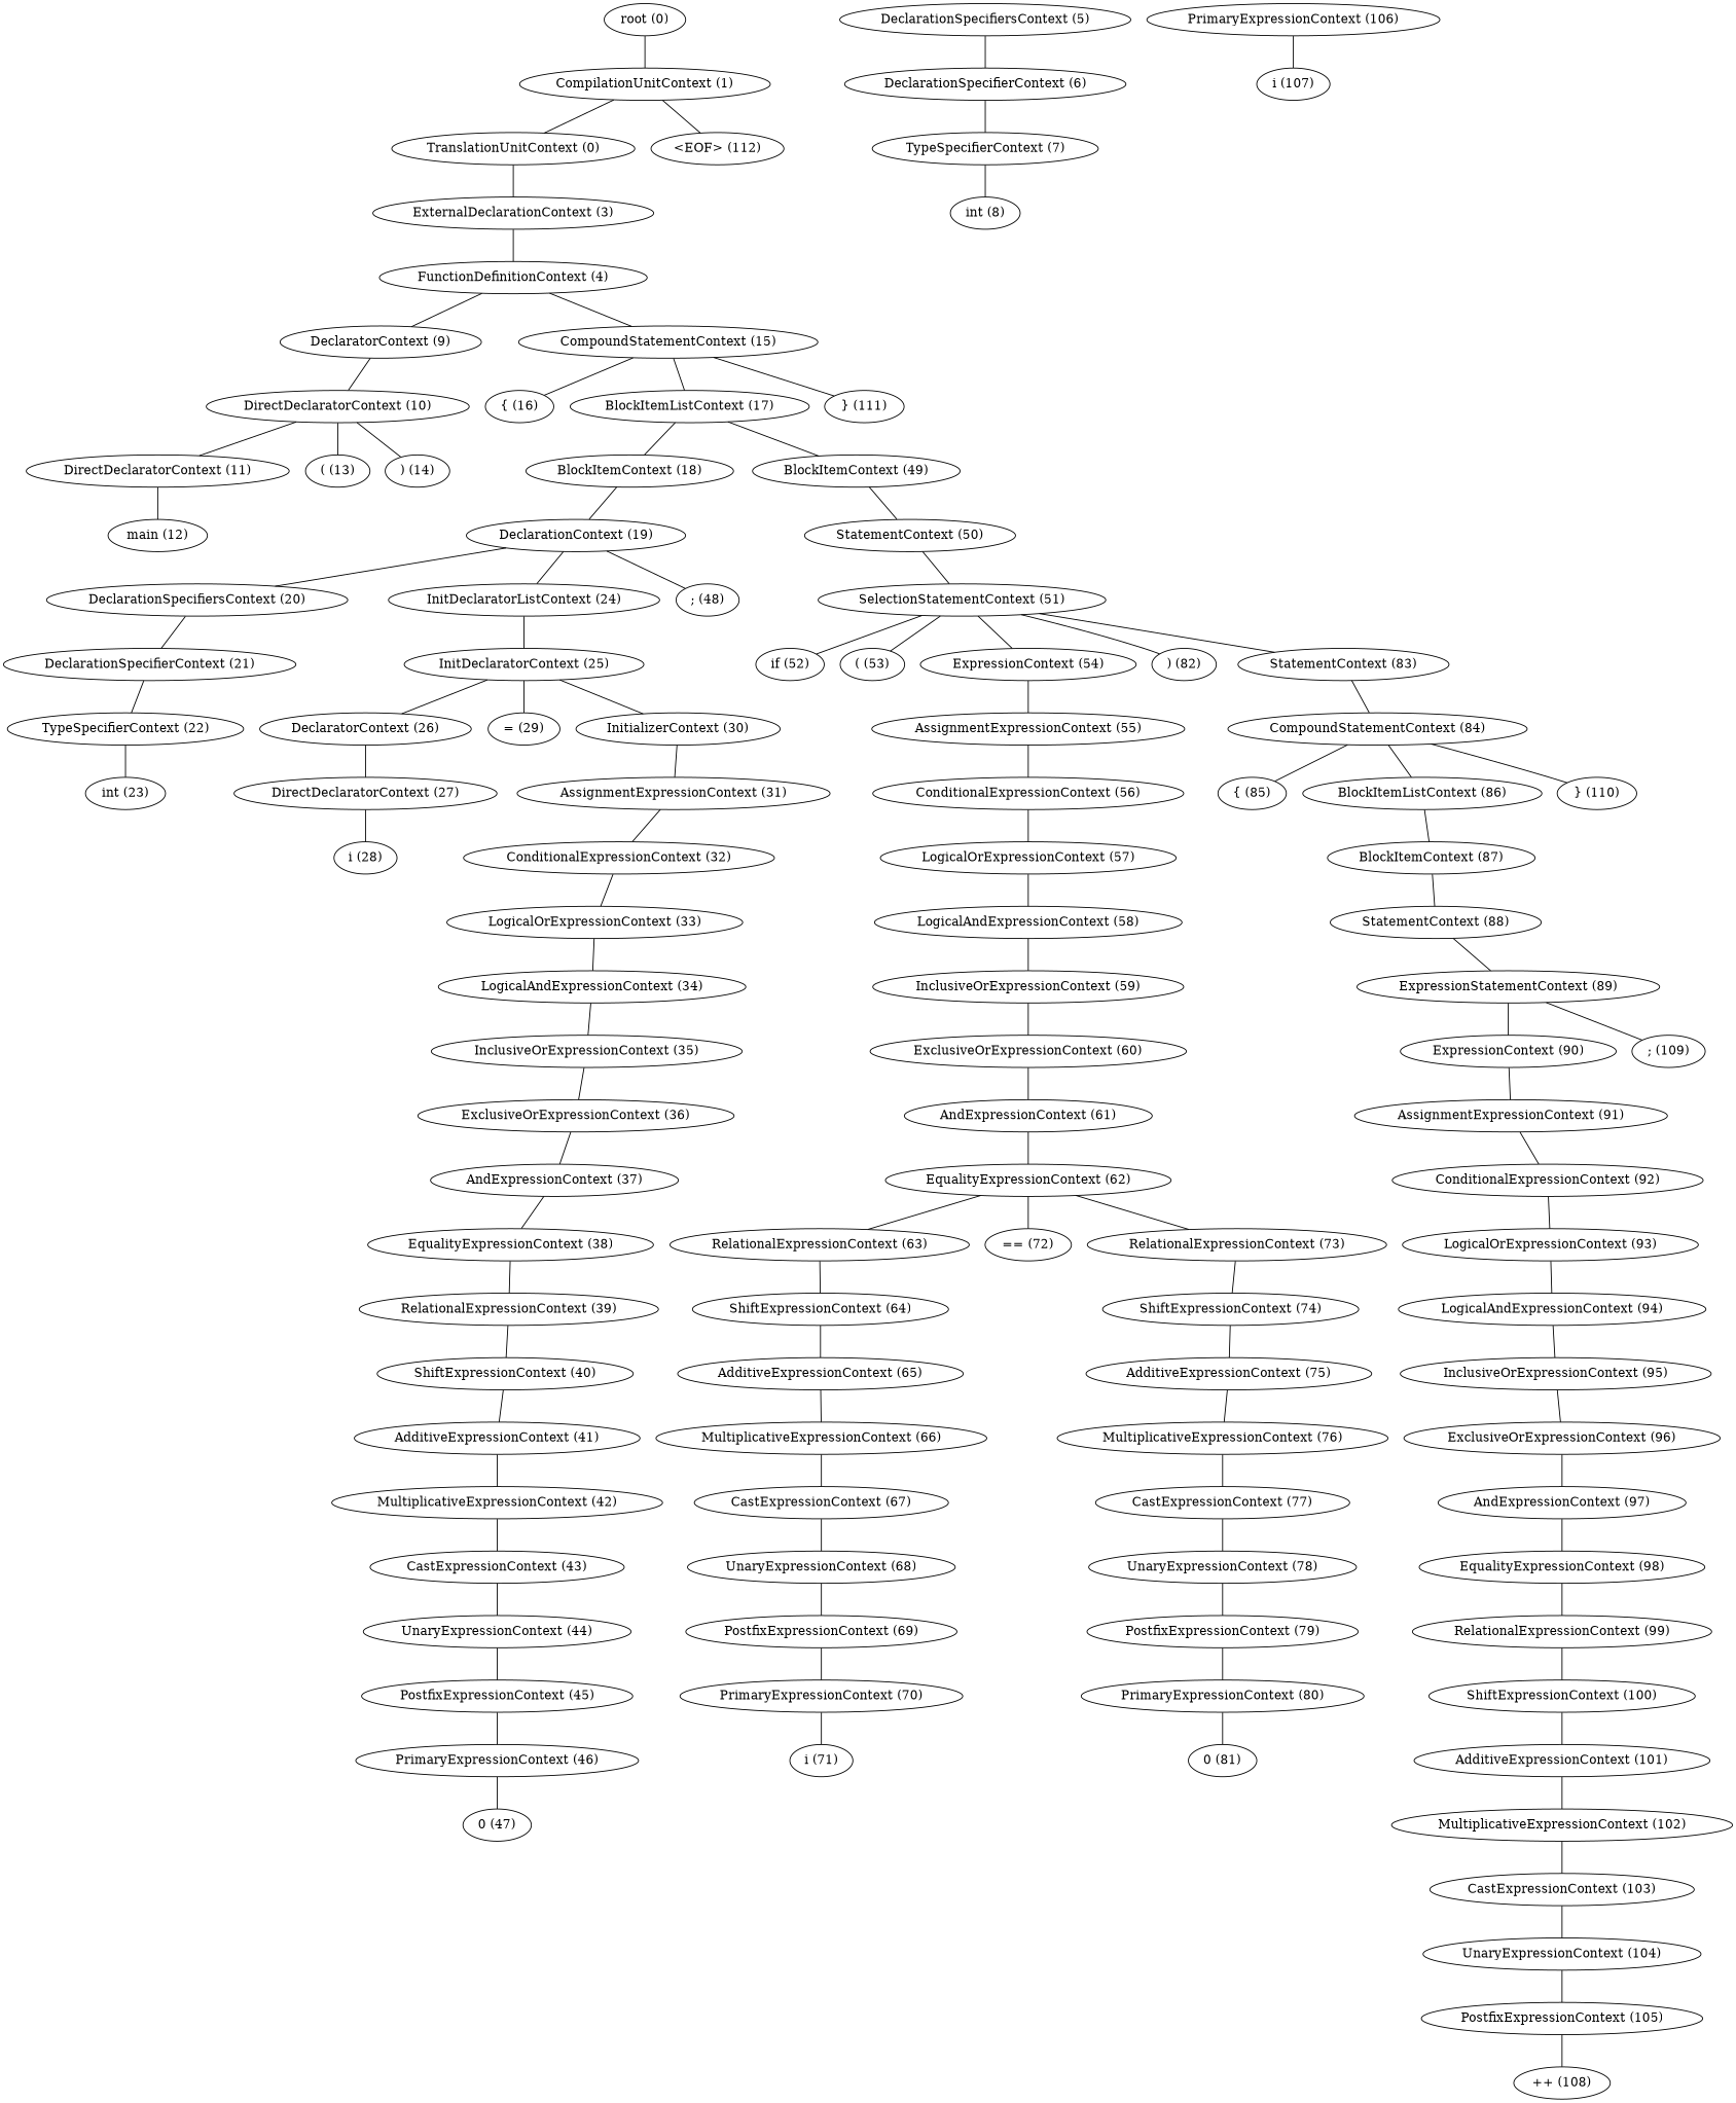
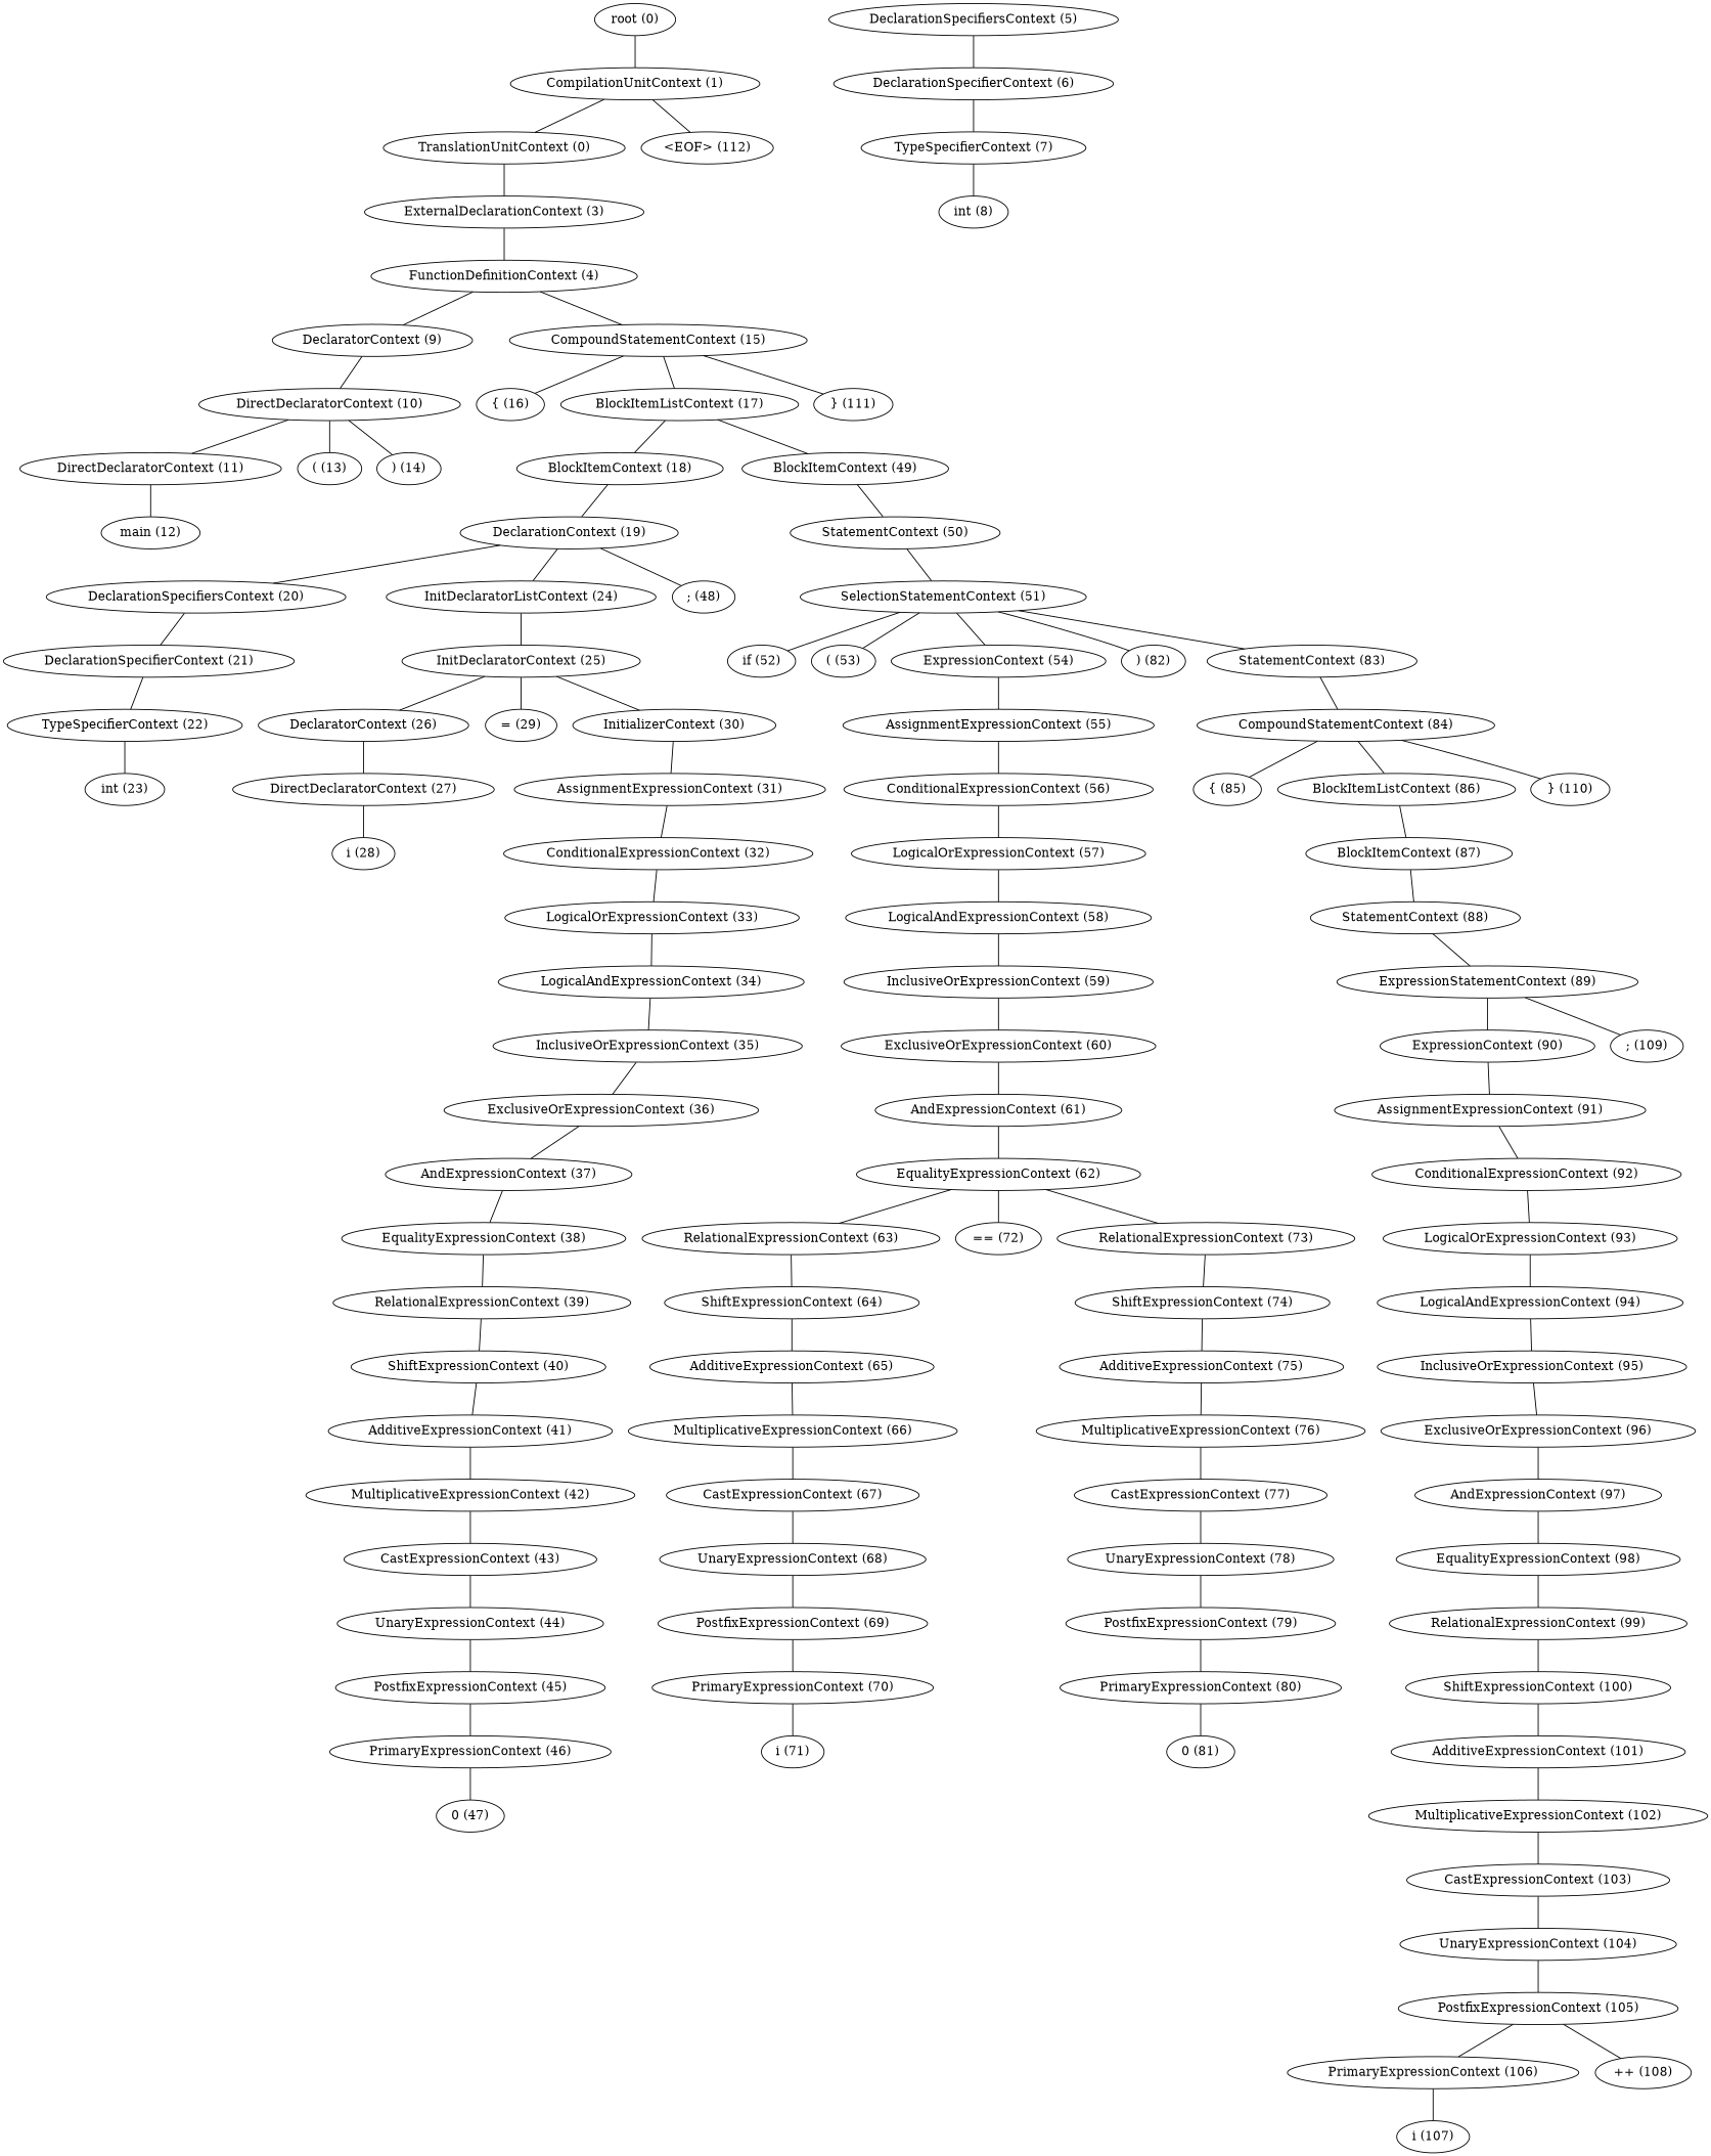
  graph {
    n1 [label="root (0)"]
    n2 [label="CompilationUnitContext (1)"]
    n3 [label="TranslationUnitContext (0)"]
    n4 [label="<EOF> (112)"]
    n5 [label="ExternalDeclarationContext (3)"]
    n6 [label="FunctionDefinitionContext (4)"]
    n7 [label="DeclaratorContext (9)"]
    n8 [label="CompoundStatementContext (15)"]
    n9 [label="DeclarationSpecifiersContext (5)"]
    n10 [label="DeclarationSpecifierContext (6)"]
    n11 [label="DirectDeclaratorContext (10)"]
    n12 [label="{ (16)"]
    n13 [label="BlockItemListContext (17)"]
    n14 [label="} (111)"]
    n15 [label="TypeSpecifierContext (7)"]
    n16 [label="DirectDeclaratorContext (11)"]
    n17 [label="( (13)"]
    n18 [label=") (14)"]
    n19 [label="BlockItemContext (18)"]
    n20 [label="BlockItemContext (49)"]
    n21 [label="int (8)"]
    n22 [label="main (12)"]
    n23 [label="DeclarationContext (19)"]
    n24 [label="StatementContext (50)"]
    n25 [label="DeclarationSpecifiersContext (20)"]
    n26 [label="InitDeclaratorListContext (24)"]
    n27 [label="; (48)"]
    n28 [label="SelectionStatementContext (51)"]
    n29 [label="DeclarationSpecifierContext (21)"]
    n30 [label="InitDeclaratorContext (25)"]
    n31 [label="TypeSpecifierContext (22)"]
    n32 [label="DeclaratorContext (26)"]
    n33 [label="= (29)"]
    n34 [label="InitializerContext (30)"]
    n35 [label="int (23)"]
    n36 [label="DirectDeclaratorContext (27)"]
    n37 [label="AssignmentExpressionContext (31)"]
    n38 [label="i (28)"]
    n39 [label="ConditionalExpressionContext (32)"]
    n40 [label="LogicalOrExpressionContext (33)"]
    n41 [label="LogicalAndExpressionContext (34)"]
    n42 [label="InclusiveOrExpressionContext (35)"]
    n43 [label="ExclusiveOrExpressionContext (36)"]
    n44 [label="AndExpressionContext (37)"]
    n45 [label="EqualityExpressionContext (38)"]
    n46 [label="RelationalExpressionContext (39)"]
    n47 [label="ShiftExpressionContext (40)"]
    n48 [label="AdditiveExpressionContext (41)"]
    n49 [label="MultiplicativeExpressionContext (42)"]
    n50 [label="CastExpressionContext (43)"]
    n51 [label="UnaryExpressionContext (44)"]
    n52 [label="PostfixExpressionContext (45)"]
    n53 [label="PrimaryExpressionContext (46)"]
    n54 [label="0 (47)"]
    n55 [label="if (52)"]
    n56 [label="( (53)"]
    n57 [label="ExpressionContext (54)"]
    n58 [label=") (82)"]
    n59 [label="StatementContext (83)"]
    n60 [label="AssignmentExpressionContext (55)"]
    n61 [label="CompoundStatementContext (84)"]
    n62 [label="ConditionalExpressionContext (56)"]
    n63 [label="{ (85)"]
    n64 [label="BlockItemListContext (86)"]
    n65 [label="} (110)"]
    n66 [label="LogicalOrExpressionContext (57)"]
    n67 [label="LogicalAndExpressionContext (58)"]
    n68 [label="InclusiveOrExpressionContext (59)"]
    n69 [label="ExclusiveOrExpressionContext (60)"]
    n70 [label="AndExpressionContext (61)"]
    n71 [label="EqualityExpressionContext (62)"]
    n72 [label="RelationalExpressionContext (63)"]
    n73 [label="== (72)"]
    n74 [label="RelationalExpressionContext (73)"]
    n75 [label="ShiftExpressionContext (64)"]
    n76 [label="ShiftExpressionContext (74)"]
    n77 [label="AdditiveExpressionContext (65)"]
    n78 [label="AdditiveExpressionContext (75)"]
    n79 [label="MultiplicativeExpressionContext (66)"]
    n80 [label="CastExpressionContext (67)"]
    n81 [label="UnaryExpressionContext (68)"]
    n82 [label="PostfixExpressionContext (69)"]
    n83 [label="PrimaryExpressionContext (70)"]
    n84 [label="i (71)"]
    n85 [label="MultiplicativeExpressionContext (76)"]
    n86 [label="CastExpressionContext (77)"]
    n87 [label="UnaryExpressionContext (78)"]
    n88 [label="PostfixExpressionContext (79)"]
    n89 [label="PrimaryExpressionContext (80)"]
    n90 [label="0 (81)"]
    n91 [label="BlockItemContext (87)"]
    n92 [label="StatementContext (88)"]
    n93 [label="ExpressionStatementContext (89)"]
    n94 [label="ExpressionContext (90)"]
    n95 [label="; (109)"]
    n96 [label="AssignmentExpressionContext (91)"]
    n97 [label="ConditionalExpressionContext (92)"]
    n98 [label="LogicalOrExpressionContext (93)"]
    n99 [label="LogicalAndExpressionContext (94)"]
    n100 [label="InclusiveOrExpressionContext (95)"]
    n101 [label="ExclusiveOrExpressionContext (96)"]
    n102 [label="AndExpressionContext (97)"]
    n103 [label="EqualityExpressionContext (98)"]
    n104 [label="RelationalExpressionContext (99)"]
    n105 [label="ShiftExpressionContext (100)"]
    n106 [label="AdditiveExpressionContext (101)"]
    n107 [label="MultiplicativeExpressionContext (102)"]
    n108 [label="CastExpressionContext (103)"]
    n109 [label="UnaryExpressionContext (104)"]
    n110 [label="PostfixExpressionContext (105)"]
    n111 [label="PrimaryExpressionContext (106)"]
    n112 [label="++ (108)"]
    n113 [label="i (107)"]
    n1 -- n2
    n2 -- n3
    n2 -- n4
    n3 -- n5
    n5 -- n6
    n6 -- n7
    n6 -- n8
    n7 -- n11
    n8 -- n12
    n8 -- n13
    n8 -- n14
    n9 -- n10
    n10 -- n15
    n11 -- n16
    n11 -- n17
    n11 -- n18
    n13 -- n19
    n13 -- n20
    n15 -- n21
    n16 -- n22
    n19 -- n23
    n20 -- n24
    n23 -- n25
    n23 -- n26
    n23 -- n27
    n24 -- n28
    n25 -- n29
    n26 -- n30
    n28 -- n55
    n28 -- n56
    n28 -- n57
    n28 -- n58
    n28 -- n59
    n29 -- n31
    n30 -- n32
    n30 -- n33
    n30 -- n34
    n31 -- n35
    n32 -- n36
    n34 -- n37
    n36 -- n38
    n37 -- n39
    n39 -- n40
    n40 -- n41
    n41 -- n42
    n42 -- n43
    n43 -- n44
    n44 -- n45
    n45 -- n46
    n46 -- n47
    n47 -- n48
    n48 -- n49
    n49 -- n50
    n50 -- n51
    n51 -- n52
    n52 -- n53
    n53 -- n54
    n57 -- n60
    n59 -- n61
    n60 -- n62
    n61 -- n63
    n61 -- n64
    n61 -- n65
    n62 -- n66
    n64 -- n91
    n66 -- n67
    n67 -- n68
    n68 -- n69
    n69 -- n70
    n70 -- n71
    n71 -- n72
    n71 -- n73
    n71 -- n74
    n72 -- n75
    n74 -- n76
    n75 -- n77
    n76 -- n78
    n77 -- n79
    n78 -- n85
    n79 -- n80
    n80 -- n81
    n81 -- n82
    n82 -- n83
    n83 -- n84
    n85 -- n86
    n86 -- n87
    n87 -- n88
    n88 -- n89
    n89 -- n90
    n91 -- n92
    n92 -- n93
    n93 -- n94
    n93 -- n95
    n94 -- n96
    n96 -- n97
    n97 -- n98
    n98 -- n99
    n99 -- n100
    n100 -- n101
    n101 -- n102
    n102 -- n103
    n103 -- n104
    n104 -- n105
    n105 -- n106
    n106 -- n107
    n107 -- n108
    n108 -- n109
    n109 -- n110
+   n110 -- n111
    n110 -- n112
    n111 -- n113
  }
